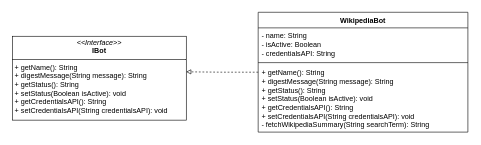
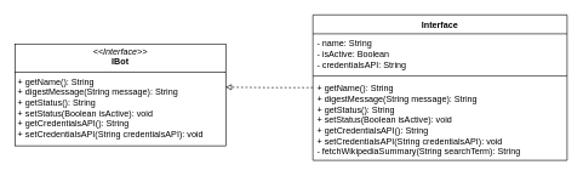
  <mxCell id="0" />
  <mxCell id="1" parent="0" />
  <mxCell id="2" style="edgeStyle=orthogonalEdgeStyle;rounded=0;orthogonalLoop=1;jettySize=auto;html=1;entryX=0.999;entryY=0.424;entryDx=0;entryDy=0;endArrow=block;endFill=0;dashed=1;entryPerimeter=0;" edge="1" parent="1" source="3" target="7"><mxGeometry relative="1" as="geometry"><mxPoint x="200" y="123" as="targetPoint" /></mxGeometry></mxCell>
- <mxCell id="3" value="WikipediaBot" style="swimlane;fontStyle=1;align=center;verticalAlign=top;childLayout=stackLayout;horizontal=1;startSize=26;horizontalStack=0;resizeParent=1;resizeParentMax=0;resizeLast=0;collapsible=1;marginBottom=0;whiteSpace=wrap;html=1;" vertex="1" parent="1"><mxGeometry x="430" y="20" width="350" height="200" as="geometry" /></mxCell>
+ <mxCell id="3" value="Interface" style="swimlane;fontStyle=1;align=center;verticalAlign=top;childLayout=stackLayout;horizontal=1;startSize=26;horizontalStack=0;resizeParent=1;resizeParentMax=0;resizeLast=0;collapsible=1;marginBottom=0;whiteSpace=wrap;html=1;" vertex="1" parent="1"><mxGeometry x="430" y="20" width="350" height="200" as="geometry" /></mxCell>
  <mxCell id="4" value="- name: String&lt;div&gt;- isActive: Boolean&lt;/div&gt;&lt;div&gt;- credentialsAPI: String&lt;/div&gt;&lt;div&gt;&lt;br&gt;&lt;/div&gt;" style="text;strokeColor=none;fillColor=none;align=left;verticalAlign=top;spacingLeft=4;spacingRight=4;overflow=hidden;rotatable=0;points=[[0,0.5],[1,0.5]];portConstraint=eastwest;whiteSpace=wrap;html=1;" vertex="1" parent="3"><mxGeometry y="26" width="350" height="54" as="geometry" /></mxCell>
  <mxCell id="5" value="" style="line;strokeWidth=1;fillColor=none;align=left;verticalAlign=middle;spacingTop=-1;spacingLeft=3;spacingRight=3;rotatable=0;labelPosition=right;points=[];portConstraint=eastwest;strokeColor=inherit;" vertex="1" parent="3"><mxGeometry y="80" width="350" height="8" as="geometry" /></mxCell>
  <mxCell id="6" value="+ getName(): String&lt;div&gt;+ digestMessage(String message): String&lt;/div&gt;&lt;div&gt;+ getStatus(): String&lt;/div&gt;&lt;div&gt;+ setStatus(Boolean isActive): void&lt;/div&gt;&lt;div&gt;+ getCredentialsAPI(): String&lt;/div&gt;&lt;div&gt;+ setCredentialsAPI(String credentialsAPI): void&lt;/div&gt;&lt;div&gt;- fetchWikipediaSummary(String searchTerm): String&lt;/div&gt;" style="text;strokeColor=none;fillColor=none;align=left;verticalAlign=top;spacingLeft=4;spacingRight=4;overflow=hidden;rotatable=0;points=[[0,0.5],[1,0.5]];portConstraint=eastwest;whiteSpace=wrap;html=1;" vertex="1" parent="3"><mxGeometry y="88" width="350" height="112" as="geometry" /></mxCell>
  <mxCell id="7" value="&lt;p style=&quot;margin:0px;margin-top:4px;text-align:center;&quot;&gt;&lt;i&gt;&amp;lt;&amp;lt;Interface&amp;gt;&amp;gt;&lt;/i&gt;&lt;br&gt;&lt;b&gt;IBot&lt;/b&gt;&lt;/p&gt;&lt;hr size=&quot;1&quot; style=&quot;border-style:solid;&quot;&gt;&lt;p style=&quot;margin:0px;margin-left:4px;&quot;&gt;&lt;/p&gt;&lt;p style=&quot;margin:0px;margin-left:4px;&quot;&gt;+ getName(): String&lt;br&gt;+ digestMessage(String message): String&lt;/p&gt;&lt;p style=&quot;margin:0px;margin-left:4px;&quot;&gt;+ getStatus(): String&lt;/p&gt;&lt;p style=&quot;margin:0px;margin-left:4px;&quot;&gt;+ setStatus(Boolean isActive): void&lt;/p&gt;&lt;p style=&quot;margin:0px;margin-left:4px;&quot;&gt;+ getCredentialsAPI(): String&lt;/p&gt;&lt;p style=&quot;margin:0px;margin-left:4px;&quot;&gt;+ setCredentialsAPI(String credentialsAPI): void&lt;/p&gt;&lt;p style=&quot;margin:0px;margin-left:4px;&quot;&gt;&lt;br&gt;&lt;/p&gt;" style="verticalAlign=top;align=left;overflow=fill;html=1;whiteSpace=wrap;" vertex="1" parent="1"><mxGeometry x="20" y="60" width="290" height="140" as="geometry" /></mxCell>
